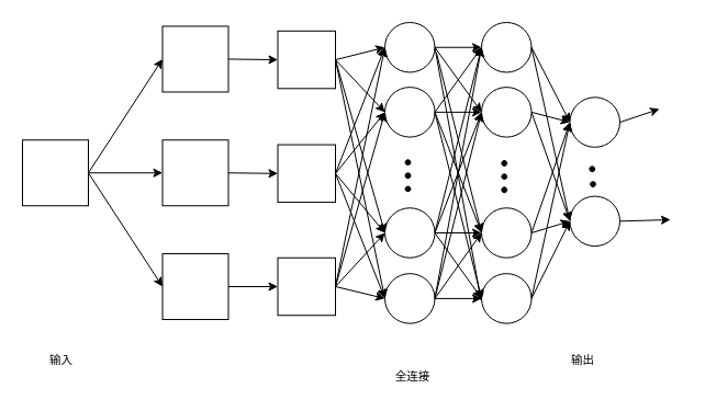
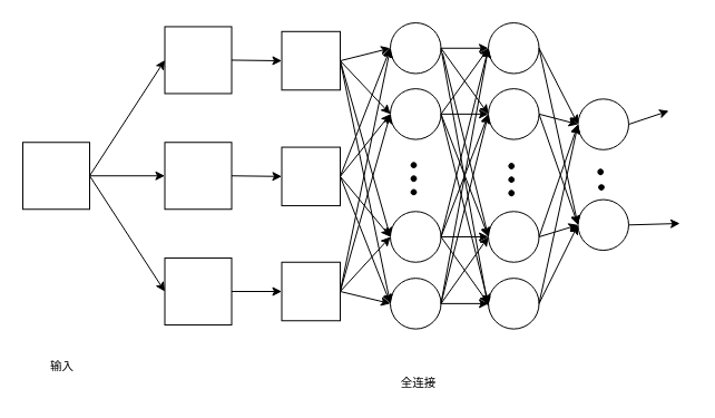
  <mxCell id="0" />
  <mxCell id="1" parent="0" />
  <mxCell id="2" value="全连接" style="text;html=1;align=center;verticalAlign=middle;resizable=0;points=[];autosize=1;labelBorderColor=none;fontSize=10.5;" vertex="1" parent="1"><mxGeometry x="350" y="333" width="50" height="20" as="geometry" /></mxCell>
- <mxCell id="3" value="输出" style="text;html=1;align=center;verticalAlign=middle;resizable=0;points=[];autosize=1;labelBorderColor=none;fontSize=10.5;" vertex="1" parent="1"><mxGeometry x="510" y="318" width="40" height="20" as="geometry" /></mxCell>
  <mxCell id="4" value="输入" style="text;html=1;align=center;verticalAlign=middle;resizable=0;points=[];autosize=1;labelBorderColor=none;fontSize=10.5;" vertex="1" parent="1"><mxGeometry x="35" y="318" width="40" height="20" as="geometry" /></mxCell>
  <mxCell id="5" value="" style="group" vertex="1" connectable="0" parent="1"><mxGeometry x="20" y="20" width="600" height="281.6" as="geometry" /></mxCell>
  <mxCell id="6" value="" style="whiteSpace=wrap;html=1;aspect=fixed;rounded=0;fontSize=11;strokeWidth=1;labelBackgroundColor=#ffffff;endArrow=classic;" vertex="1" parent="5"><mxGeometry y="107.245" width="60" height="60" as="geometry" /></mxCell>
  <mxCell id="7" value="" style="whiteSpace=wrap;html=1;aspect=fixed;rounded=0;fontSize=11;strokeWidth=1;labelBackgroundColor=#ffffff;endArrow=classic;" vertex="1" parent="5"><mxGeometry x="127.5" y="3.463" width="60" height="60" as="geometry" /></mxCell>
  <mxCell id="8" style="rounded=0;orthogonalLoop=1;jettySize=auto;html=1;exitX=1;exitY=0.5;exitDx=0;exitDy=0;entryX=0;entryY=0.5;entryDx=0;entryDy=0;strokeWidth=1;" edge="1" parent="5" source="6" target="7"><mxGeometry relative="1" as="geometry" /></mxCell>
  <mxCell id="9" value="" style="whiteSpace=wrap;html=1;aspect=fixed;rounded=0;fontSize=11;strokeWidth=1;labelBackgroundColor=#ffffff;endArrow=classic;" vertex="1" parent="5"><mxGeometry x="127.5" y="107.245" width="60" height="60" as="geometry" /></mxCell>
  <mxCell id="10" style="edgeStyle=none;rounded=0;orthogonalLoop=1;jettySize=auto;html=1;exitX=1;exitY=0.5;exitDx=0;exitDy=0;entryX=0;entryY=0.5;entryDx=0;entryDy=0;strokeWidth=1;" edge="1" parent="5" source="6" target="9"><mxGeometry relative="1" as="geometry" /></mxCell>
  <mxCell id="11" style="edgeStyle=none;rounded=0;orthogonalLoop=1;jettySize=auto;html=1;exitX=1;exitY=0.5;exitDx=0;exitDy=0;entryX=0;entryY=0.5;entryDx=0;entryDy=0;strokeWidth=1;fontSize=10.5;" edge="1" parent="5" source="12" target="19"><mxGeometry relative="1" as="geometry" /></mxCell>
  <mxCell id="12" value="" style="whiteSpace=wrap;html=1;aspect=fixed;rounded=0;fontSize=11;strokeWidth=1;labelBackgroundColor=#ffffff;endArrow=classic;" vertex="1" parent="5"><mxGeometry x="127.5" y="211.028" width="60" height="60" as="geometry" /></mxCell>
  <mxCell id="13" style="edgeStyle=none;rounded=0;orthogonalLoop=1;jettySize=auto;html=1;exitX=1;exitY=0.5;exitDx=0;exitDy=0;entryX=0;entryY=0.5;entryDx=0;entryDy=0;strokeWidth=1;" edge="1" parent="5" source="6" target="12"><mxGeometry relative="1" as="geometry" /></mxCell>
  <mxCell id="14" value="" style="whiteSpace=wrap;html=1;aspect=fixed;rounded=0;fontSize=11;strokeWidth=1;labelBackgroundColor=#ffffff;endArrow=classic;" vertex="1" parent="5"><mxGeometry x="232.5" y="7.787" width="52.5" height="52.5" as="geometry" /></mxCell>
  <mxCell id="15" style="edgeStyle=none;rounded=0;orthogonalLoop=1;jettySize=auto;html=1;exitX=1;exitY=0.5;exitDx=0;exitDy=0;entryX=0;entryY=0.5;entryDx=0;entryDy=0;strokeWidth=1;" edge="1" parent="5" source="7" target="14"><mxGeometry relative="1" as="geometry" /></mxCell>
  <mxCell id="16" style="edgeStyle=none;rounded=0;orthogonalLoop=1;jettySize=auto;html=1;exitX=1;exitY=0.5;exitDx=0;exitDy=0;strokeWidth=1;entryX=0;entryY=0.5;entryDx=0;entryDy=0;" edge="1" parent="5" source="17" target="21"><mxGeometry relative="1" as="geometry"><mxPoint x="330" y="29.408" as="targetPoint" /></mxGeometry></mxCell>
  <mxCell id="17" value="" style="whiteSpace=wrap;html=1;aspect=fixed;rounded=0;fontSize=11;strokeWidth=1;labelBackgroundColor=#ffffff;endArrow=classic;" vertex="1" parent="5"><mxGeometry x="232.5" y="111.57" width="52.5" height="52.5" as="geometry" /></mxCell>
  <mxCell id="18" style="edgeStyle=none;rounded=0;orthogonalLoop=1;jettySize=auto;html=1;exitX=1;exitY=0.5;exitDx=0;exitDy=0;entryX=0;entryY=0.5;entryDx=0;entryDy=0;strokeWidth=1;" edge="1" parent="5" source="9" target="17"><mxGeometry relative="1" as="geometry" /></mxCell>
  <mxCell id="19" value="" style="whiteSpace=wrap;html=1;aspect=fixed;rounded=0;fontSize=11;strokeWidth=1;labelBackgroundColor=#ffffff;endArrow=classic;" vertex="1" parent="5"><mxGeometry x="232.5" y="214.752" width="52.5" height="52.5" as="geometry" /></mxCell>
  <mxCell id="20" style="edgeStyle=none;rounded=0;orthogonalLoop=1;jettySize=auto;html=1;exitX=1;exitY=0.5;exitDx=0;exitDy=0;strokeWidth=1;entryX=0;entryY=0.5;entryDx=0;entryDy=0;" edge="1" parent="5" source="28" target="62"><mxGeometry relative="1" as="geometry"><mxPoint x="420" y="81.3" as="targetPoint" /></mxGeometry></mxCell>
  <mxCell id="21" value="" style="ellipse;whiteSpace=wrap;html=1;aspect=fixed;strokeWidth=1;" vertex="1" parent="5"><mxGeometry x="330" y="0.003" width="45.491" height="45.491" as="geometry" /></mxCell>
  <mxCell id="22" style="edgeStyle=none;rounded=0;orthogonalLoop=1;jettySize=auto;html=1;exitX=1;exitY=0.5;exitDx=0;exitDy=0;entryX=0;entryY=0.5;entryDx=0;entryDy=0;strokeWidth=1;" edge="1" parent="5" source="14" target="21"><mxGeometry relative="1" as="geometry" /></mxCell>
  <mxCell id="23" style="edgeStyle=none;rounded=0;orthogonalLoop=1;jettySize=auto;html=1;exitX=1;exitY=0.5;exitDx=0;exitDy=0;entryX=0;entryY=0.5;entryDx=0;entryDy=0;strokeWidth=1;" edge="1" parent="5" source="19" target="21"><mxGeometry relative="1" as="geometry" /></mxCell>
  <mxCell id="24" value="" style="ellipse;whiteSpace=wrap;html=1;aspect=fixed;strokeWidth=1;" vertex="1" parent="5"><mxGeometry x="330" y="59.114" width="45.491" height="45.491" as="geometry" /></mxCell>
  <mxCell id="25" style="edgeStyle=none;rounded=0;orthogonalLoop=1;jettySize=auto;html=1;exitX=1;exitY=0.5;exitDx=0;exitDy=0;entryX=0;entryY=0.5;entryDx=0;entryDy=0;strokeWidth=1;" edge="1" parent="5" source="14" target="24"><mxGeometry relative="1" as="geometry" /></mxCell>
  <mxCell id="26" style="edgeStyle=none;rounded=0;orthogonalLoop=1;jettySize=auto;html=1;exitX=1;exitY=0.5;exitDx=0;exitDy=0;entryX=0;entryY=0.5;entryDx=0;entryDy=0;strokeWidth=1;" edge="1" parent="5" source="17" target="24"><mxGeometry relative="1" as="geometry" /></mxCell>
  <mxCell id="27" style="edgeStyle=none;rounded=0;orthogonalLoop=1;jettySize=auto;html=1;exitX=1;exitY=0.5;exitDx=0;exitDy=0;entryX=0;entryY=0.5;entryDx=0;entryDy=0;strokeWidth=1;" edge="1" parent="5" source="19" target="24"><mxGeometry relative="1" as="geometry" /></mxCell>
  <mxCell id="28" value="" style="ellipse;whiteSpace=wrap;html=1;aspect=fixed;strokeWidth=1;" vertex="1" parent="5"><mxGeometry x="330" y="169.261" width="45.491" height="45.491" as="geometry" /></mxCell>
  <mxCell id="29" style="edgeStyle=none;rounded=0;orthogonalLoop=1;jettySize=auto;html=1;exitX=1;exitY=0.5;exitDx=0;exitDy=0;entryX=0;entryY=0.5;entryDx=0;entryDy=0;strokeWidth=1;" edge="1" parent="5" source="14" target="28"><mxGeometry relative="1" as="geometry" /></mxCell>
  <mxCell id="30" style="edgeStyle=none;rounded=0;orthogonalLoop=1;jettySize=auto;html=1;exitX=1;exitY=0.5;exitDx=0;exitDy=0;entryX=0;entryY=0.5;entryDx=0;entryDy=0;strokeWidth=1;" edge="1" parent="5" source="17" target="28"><mxGeometry relative="1" as="geometry" /></mxCell>
  <mxCell id="31" style="edgeStyle=none;rounded=0;orthogonalLoop=1;jettySize=auto;html=1;exitX=1;exitY=0.5;exitDx=0;exitDy=0;entryX=0;entryY=0.5;entryDx=0;entryDy=0;strokeWidth=1;" edge="1" parent="5" source="19" target="28"><mxGeometry relative="1" as="geometry" /></mxCell>
  <mxCell id="32" value="" style="ellipse;whiteSpace=wrap;html=1;aspect=fixed;strokeWidth=1;" vertex="1" parent="5"><mxGeometry x="330" y="229.142" width="45.491" height="45.491" as="geometry" /></mxCell>
  <mxCell id="33" style="edgeStyle=none;rounded=0;orthogonalLoop=1;jettySize=auto;html=1;exitX=1;exitY=0.5;exitDx=0;exitDy=0;entryX=0;entryY=0.5;entryDx=0;entryDy=0;strokeWidth=1;" edge="1" parent="5" source="14" target="32"><mxGeometry relative="1" as="geometry" /></mxCell>
  <mxCell id="34" style="edgeStyle=none;rounded=0;orthogonalLoop=1;jettySize=auto;html=1;exitX=1;exitY=0.5;exitDx=0;exitDy=0;entryX=0;entryY=0.5;entryDx=0;entryDy=0;strokeWidth=1;" edge="1" parent="5" source="17" target="32"><mxGeometry relative="1" as="geometry" /></mxCell>
  <mxCell id="35" style="edgeStyle=none;rounded=0;orthogonalLoop=1;jettySize=auto;html=1;exitX=1;exitY=0.5;exitDx=0;exitDy=0;strokeWidth=1;entryX=0;entryY=0.5;entryDx=0;entryDy=0;" edge="1" parent="5" source="19" target="32"><mxGeometry relative="1" as="geometry" /></mxCell>
  <mxCell id="36" value="" style="ellipse;whiteSpace=wrap;html=1;aspect=fixed;strokeWidth=1;" vertex="1" parent="5"><mxGeometry x="418.043" width="45.491" height="45.491" as="geometry" /></mxCell>
  <mxCell id="37" style="edgeStyle=none;rounded=0;orthogonalLoop=1;jettySize=auto;html=1;exitX=1;exitY=0.5;exitDx=0;exitDy=0;strokeWidth=1;entryX=0;entryY=0.5;entryDx=0;entryDy=0;" edge="1" parent="5" source="32" target="36"><mxGeometry x="330" y="0.003" as="geometry"><mxPoint x="412.5" y="29.408" as="targetPoint" /></mxGeometry></mxCell>
  <mxCell id="38" style="edgeStyle=none;rounded=0;orthogonalLoop=1;jettySize=auto;html=1;exitX=1;exitY=0.5;exitDx=0;exitDy=0;entryX=0;entryY=0.5;entryDx=0;entryDy=0;strokeWidth=1;" edge="1" parent="5" source="21" target="36"><mxGeometry x="330" y="0.003" as="geometry" /></mxCell>
  <mxCell id="39" style="edgeStyle=none;rounded=0;orthogonalLoop=1;jettySize=auto;html=1;entryX=0;entryY=0.5;entryDx=0;entryDy=0;strokeWidth=1;exitX=1;exitY=0.5;exitDx=0;exitDy=0;" edge="1" parent="5" source="24" target="36"><mxGeometry x="330" y="0.003" as="geometry"><mxPoint x="382.5" y="98.597" as="sourcePoint" /></mxGeometry></mxCell>
  <mxCell id="40" value="" style="ellipse;whiteSpace=wrap;html=1;aspect=fixed;strokeWidth=1;" vertex="1" parent="5"><mxGeometry x="418.043" y="169.259" width="45.491" height="45.491" as="geometry" /></mxCell>
  <mxCell id="41" style="rounded=0;orthogonalLoop=1;jettySize=auto;html=1;entryX=0;entryY=0.5;entryDx=0;entryDy=0;strokeWidth=1;exitX=1;exitY=0.5;exitDx=0;exitDy=0;" edge="1" parent="5" target="40" source="24"><mxGeometry x="330" y="0.003" as="geometry"><mxPoint x="377.543" y="103.064" as="sourcePoint" /></mxGeometry></mxCell>
  <mxCell id="42" style="edgeStyle=none;rounded=0;orthogonalLoop=1;jettySize=auto;html=1;exitX=1;exitY=0.5;exitDx=0;exitDy=0;entryX=0;entryY=0.5;entryDx=0;entryDy=0;strokeWidth=1;" edge="1" parent="5" source="32" target="40"><mxGeometry x="330" y="0.003" as="geometry" /></mxCell>
  <mxCell id="43" value="" style="ellipse;whiteSpace=wrap;html=1;aspect=fixed;strokeWidth=1;" vertex="1" parent="5"><mxGeometry x="418.043" y="229.14" width="45.491" height="45.491" as="geometry" /></mxCell>
  <mxCell id="44" value="" style="ellipse;whiteSpace=wrap;html=1;aspect=fixed;strokeWidth=1;" vertex="1" parent="5"><mxGeometry x="498.507" y="68.327" width="45.491" height="45.491" as="geometry" /></mxCell>
  <mxCell id="45" style="edgeStyle=none;rounded=0;orthogonalLoop=1;jettySize=auto;html=1;exitX=1;exitY=0.5;exitDx=0;exitDy=0;entryX=0;entryY=0.5;entryDx=0;entryDy=0;strokeWidth=1;" edge="1" parent="5" source="40" target="44"><mxGeometry x="330" y="0.003" as="geometry" /></mxCell>
  <mxCell id="46" style="edgeStyle=none;rounded=0;orthogonalLoop=1;jettySize=auto;html=1;exitX=1;exitY=0.5;exitDx=0;exitDy=0;strokeWidth=1;" edge="1" parent="5" source="47"><mxGeometry relative="1" as="geometry"><mxPoint x="590" y="180" as="targetPoint" /></mxGeometry></mxCell>
  <mxCell id="47" value="" style="ellipse;whiteSpace=wrap;html=1;aspect=fixed;strokeWidth=1;" vertex="1" parent="5"><mxGeometry x="498.507" y="158.573" width="45.491" height="45.491" as="geometry" /></mxCell>
  <mxCell id="48" style="edgeStyle=none;rounded=0;orthogonalLoop=1;jettySize=auto;html=1;exitX=1;exitY=0.5;exitDx=0;exitDy=0;strokeWidth=1;entryX=0;entryY=0.5;entryDx=0;entryDy=0;" edge="1" parent="5" source="36" target="47"><mxGeometry x="330" y="0.003" as="geometry"><mxPoint x="500.25" y="193.731" as="targetPoint" /></mxGeometry></mxCell>
  <mxCell id="49" style="edgeStyle=none;rounded=0;orthogonalLoop=1;jettySize=auto;html=1;strokeWidth=1;entryX=0;entryY=0.5;entryDx=0;entryDy=0;" edge="1" parent="5" target="40"><mxGeometry x="330" y="0.003" as="geometry"><mxPoint x="376.957" y="27.486" as="sourcePoint" /><mxPoint x="418.043" y="151.159" as="targetPoint" /></mxGeometry></mxCell>
  <mxCell id="50" style="edgeStyle=none;rounded=0;orthogonalLoop=1;jettySize=auto;html=1;exitX=1;exitY=0.5;exitDx=0;exitDy=0;strokeWidth=1;entryX=0;entryY=0.5;entryDx=0;entryDy=0;" edge="1" parent="5" source="43" target="47"><mxGeometry x="330" y="0.003" as="geometry"><mxPoint x="500.217" y="185.513" as="targetPoint" /></mxGeometry></mxCell>
  <mxCell id="51" style="edgeStyle=none;rounded=0;orthogonalLoop=1;jettySize=auto;html=1;entryX=0;entryY=0.5;entryDx=0;entryDy=0;strokeWidth=1;exitX=1;exitY=0.5;exitDx=0;exitDy=0;" edge="1" parent="5" target="44" source="43"><mxGeometry x="330" y="0.003" as="geometry"><mxPoint x="500.217" y="199.255" as="targetPoint" /><mxPoint x="465" y="219.867" as="sourcePoint" /></mxGeometry></mxCell>
  <mxCell id="52" style="edgeStyle=none;rounded=0;orthogonalLoop=1;jettySize=auto;html=1;exitX=1;exitY=0.5;exitDx=0;exitDy=0;strokeWidth=1;entryX=0;entryY=0.5;entryDx=0;entryDy=0;" edge="1" parent="5" source="40" target="47"><mxGeometry x="330" y="0.003" as="geometry"><mxPoint x="500.217" y="185.513" as="targetPoint" /></mxGeometry></mxCell>
  <mxCell id="53" style="edgeStyle=none;rounded=0;orthogonalLoop=1;jettySize=auto;html=1;exitX=1;exitY=0.5;exitDx=0;exitDy=0;strokeWidth=1;entryX=0;entryY=0.5;entryDx=0;entryDy=0;" edge="1" parent="5" source="36" target="44"><mxGeometry x="330" y="0.003" as="geometry"><mxPoint x="500" y="100" as="targetPoint" /></mxGeometry></mxCell>
  <mxCell id="54" style="edgeStyle=none;rounded=0;orthogonalLoop=1;jettySize=auto;html=1;exitX=1;exitY=0.5;exitDx=0;exitDy=0;strokeWidth=1;entryX=0;entryY=0.5;entryDx=0;entryDy=0;" edge="1" parent="5" source="28" target="40"><mxGeometry x="330" y="0.003" as="geometry"><mxPoint x="418.043" y="144.289" as="targetPoint" /></mxGeometry></mxCell>
  <mxCell id="55" style="edgeStyle=none;rounded=0;orthogonalLoop=1;jettySize=auto;html=1;exitX=1;exitY=0.5;exitDx=0;exitDy=0;strokeWidth=1;entryX=0;entryY=0.5;entryDx=0;entryDy=0;" edge="1" parent="5" source="28" target="36"><mxGeometry x="330" y="0.003" as="geometry"><mxPoint x="417.75" y="29.408" as="targetPoint" /></mxGeometry></mxCell>
  <mxCell id="56" style="edgeStyle=none;rounded=0;orthogonalLoop=1;jettySize=auto;html=1;exitX=1;exitY=0.5;exitDx=0;exitDy=0;entryX=0;entryY=0.5;entryDx=0;entryDy=0;strokeWidth=1;" edge="1" parent="5" source="28" target="43"><mxGeometry x="330" y="0.003" as="geometry" /></mxCell>
  <mxCell id="57" style="edgeStyle=none;rounded=0;orthogonalLoop=1;jettySize=auto;html=1;exitX=1;exitY=0.5;exitDx=0;exitDy=0;strokeWidth=1;entryX=0;entryY=0.5;entryDx=0;entryDy=0;" edge="1" parent="5" source="24" target="43"><mxGeometry x="330" y="0.003" as="geometry"><mxPoint x="412.5" y="254.271" as="targetPoint" /></mxGeometry></mxCell>
  <mxCell id="58" style="edgeStyle=none;rounded=0;orthogonalLoop=1;jettySize=auto;html=1;exitX=1;exitY=0.5;exitDx=0;exitDy=0;entryX=0;entryY=0.5;entryDx=0;entryDy=0;strokeWidth=1;" edge="1" parent="5" source="32" target="43"><mxGeometry x="330" y="0.003" as="geometry" /></mxCell>
  <mxCell id="59" style="edgeStyle=none;rounded=0;orthogonalLoop=1;jettySize=auto;html=1;exitX=1;exitY=0.5;exitDx=0;exitDy=0;strokeWidth=1;entryX=-0.008;entryY=0.548;entryDx=0;entryDy=0;entryPerimeter=0;" edge="1" parent="5" source="21" target="43"><mxGeometry x="330" y="0.003" as="geometry"><mxPoint x="420" y="254.271" as="targetPoint" /></mxGeometry></mxCell>
  <mxCell id="60" style="edgeStyle=none;rounded=0;orthogonalLoop=1;jettySize=auto;html=1;exitX=1;exitY=0.5;exitDx=0;exitDy=0;entryX=0;entryY=0.5;entryDx=0;entryDy=0;strokeWidth=1;" edge="1" parent="5" source="62" target="47"><mxGeometry x="330" y="0.003" as="geometry" /></mxCell>
  <mxCell id="61" style="edgeStyle=none;rounded=0;orthogonalLoop=1;jettySize=auto;html=1;exitX=1;exitY=0.5;exitDx=0;exitDy=0;strokeWidth=1;entryX=0;entryY=0.5;entryDx=0;entryDy=0;" edge="1" parent="5" source="62" target="44"><mxGeometry x="330" y="0.003" as="geometry"><mxPoint x="499.5" y="98.597" as="targetPoint" /></mxGeometry></mxCell>
  <mxCell id="62" value="" style="ellipse;whiteSpace=wrap;html=1;aspect=fixed;strokeWidth=1;" vertex="1" parent="5"><mxGeometry x="418.043" y="59.113" width="45.491" height="45.491" as="geometry" /></mxCell>
  <mxCell id="63" value="" style="group;rotation=45;" vertex="1" connectable="0" parent="5"><mxGeometry x="341.25" y="128.867" width="19.5" height="22.486" as="geometry" /></mxCell>
  <mxCell id="64" value="" style="ellipse;whiteSpace=wrap;html=1;aspect=fixed;strokeWidth=1;labelBackgroundColor=#000000;fillColor=#000000;rotation=45;" vertex="1" parent="63"><mxGeometry x="7.5" y="-3.459" width="4.5" height="4.5" as="geometry" /></mxCell>
  <mxCell id="65" value="" style="ellipse;whiteSpace=wrap;html=1;aspect=fixed;strokeWidth=1;labelBackgroundColor=#000000;fillColor=#000000;rotation=45;" vertex="1" parent="63"><mxGeometry x="7.5" y="8.649" width="4.5" height="4.5" as="geometry" /></mxCell>
  <mxCell id="66" value="" style="ellipse;whiteSpace=wrap;html=1;aspect=fixed;strokeWidth=1;labelBackgroundColor=#000000;fillColor=#000000;direction=south;rotation=45;" vertex="1" parent="63"><mxGeometry x="7.5" y="20.757" width="4.5" height="4.5" as="geometry" /></mxCell>
  <mxCell id="67" value="" style="group;rotation=45;" vertex="1" connectable="0" parent="5"><mxGeometry x="429" y="129.731" width="19.5" height="22.486" as="geometry" /></mxCell>
  <mxCell id="68" value="" style="ellipse;whiteSpace=wrap;html=1;aspect=fixed;strokeWidth=1;labelBackgroundColor=#000000;fillColor=#000000;rotation=45;" vertex="1" parent="67"><mxGeometry x="7.5" y="-3.459" width="4.5" height="4.5" as="geometry" /></mxCell>
  <mxCell id="69" value="" style="ellipse;whiteSpace=wrap;html=1;aspect=fixed;strokeWidth=1;labelBackgroundColor=#000000;fillColor=#000000;rotation=45;" vertex="1" parent="67"><mxGeometry x="7.5" y="8.649" width="4.5" height="4.5" as="geometry" /></mxCell>
  <mxCell id="70" value="" style="ellipse;whiteSpace=wrap;html=1;aspect=fixed;strokeWidth=1;labelBackgroundColor=#000000;fillColor=#000000;direction=south;rotation=45;" vertex="1" parent="67"><mxGeometry x="7.5" y="20.757" width="4.5" height="4.5" as="geometry" /></mxCell>
  <mxCell id="71" value="" style="ellipse;whiteSpace=wrap;html=1;aspect=fixed;strokeWidth=1;labelBackgroundColor=#000000;fillColor=#000000;rotation=45;" vertex="1" parent="5"><mxGeometry x="516.5" y="131.461" width="4.5" height="4.5" as="geometry" /></mxCell>
  <mxCell id="72" value="" style="ellipse;whiteSpace=wrap;html=1;aspect=fixed;strokeWidth=1;labelBackgroundColor=#000000;fillColor=#000000;rotation=45;" vertex="1" parent="5"><mxGeometry x="517.25" y="145.299" width="4.5" height="4.5" as="geometry" /></mxCell>
  <mxCell id="73" style="edgeStyle=none;rounded=0;orthogonalLoop=1;jettySize=auto;html=1;exitX=1;exitY=0.5;exitDx=0;exitDy=0;entryX=0;entryY=0.5;entryDx=0;entryDy=0;strokeWidth=1;" edge="1" parent="5" source="21" target="62"><mxGeometry x="330" y="0.003" as="geometry" /></mxCell>
  <mxCell id="74" style="edgeStyle=none;rounded=0;orthogonalLoop=1;jettySize=auto;html=1;exitX=1;exitY=0.5;exitDx=0;exitDy=0;entryX=0;entryY=0.5;entryDx=0;entryDy=0;strokeWidth=1;" edge="1" parent="5" source="24" target="62"><mxGeometry x="330" y="0.003" as="geometry" /></mxCell>
  <mxCell id="75" style="edgeStyle=none;rounded=0;orthogonalLoop=1;jettySize=auto;html=1;exitX=1;exitY=0.5;exitDx=0;exitDy=0;entryX=0;entryY=0.5;entryDx=0;entryDy=0;strokeWidth=1;" edge="1" parent="5" source="32" target="62"><mxGeometry x="330" y="0.003" as="geometry" /></mxCell>
  <mxCell id="76" style="edgeStyle=none;rounded=0;orthogonalLoop=1;jettySize=auto;html=1;exitX=1;exitY=0.5;exitDx=0;exitDy=0;strokeWidth=1;fontSize=10.5;" edge="1" parent="1" source="44"><mxGeometry relative="1" as="geometry"><mxPoint x="600" y="99" as="targetPoint" /></mxGeometry></mxCell>
